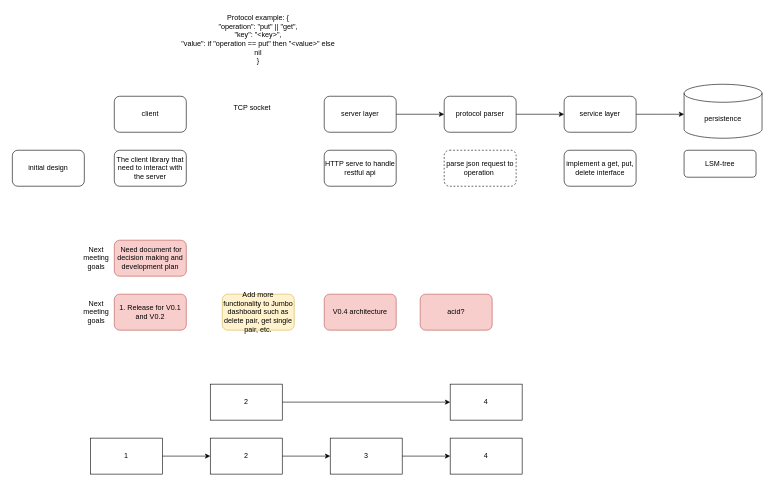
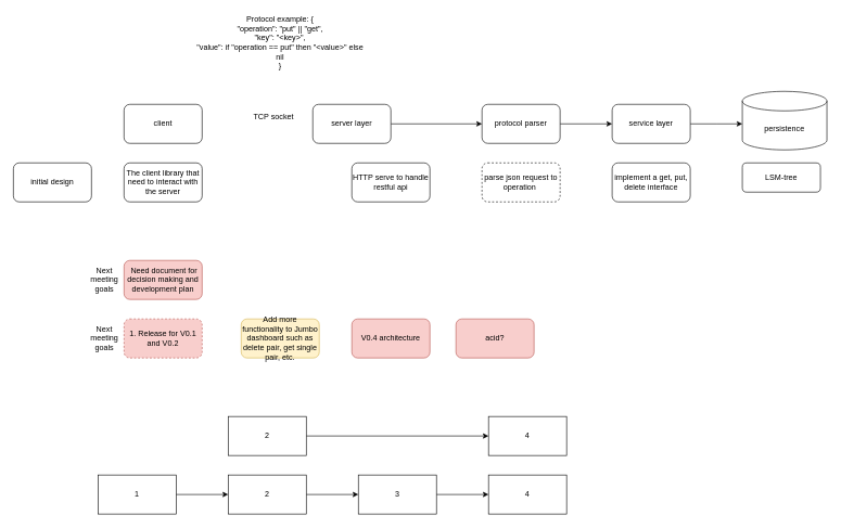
  <mxCell id="0" />
  <mxCell id="1" parent="0" />
  <mxCell id="2" value="client" style="rounded=1;whiteSpace=wrap;html=1;" parent="1" vertex="1"><mxGeometry x="190" y="160" width="120" height="60" as="geometry" /></mxCell>
  <mxCell id="3" value="" style="edgeStyle=orthogonalEdgeStyle;rounded=0;orthogonalLoop=1;jettySize=auto;html=1;" parent="1" source="4" target="8" edge="1"><mxGeometry relative="1" as="geometry" /></mxCell>
- <mxCell id="4" value="server layer" style="rounded=1;whiteSpace=wrap;html=1;" parent="1" vertex="1"><mxGeometry x="540" y="160" width="120" height="60" as="geometry" /></mxCell>
+ <mxCell id="4" value="server layer" style="rounded=1;whiteSpace=wrap;html=1;" parent="1" vertex="1"><mxGeometry x="480" y="160" width="120" height="60" as="geometry" /></mxCell>
  <mxCell id="5" value="TCP socket" style="text;html=1;strokeColor=none;fillColor=none;align=center;verticalAlign=middle;whiteSpace=wrap;rounded=0;" parent="1" vertex="1"><mxGeometry x="380" y="170" width="80" height="20" as="geometry" /></mxCell>
  <mxCell id="6" value="Protocol example: {&lt;br&gt;&quot;operation&quot;: &quot;put&quot; || &quot;get&quot;,&lt;br&gt;&quot;key&quot;: &quot;&amp;lt;key&amp;gt;&quot;,&lt;br&gt;&quot;value&quot;: if &quot;operation == put&quot; then &quot;&amp;lt;value&amp;gt;&quot; else nil&lt;br&gt;}" style="text;html=1;strokeColor=none;fillColor=none;align=center;verticalAlign=middle;whiteSpace=wrap;rounded=0;" parent="1" vertex="1"><mxGeometry x="300" y="20" width="260" height="90" as="geometry" /></mxCell>
  <mxCell id="7" value="" style="edgeStyle=orthogonalEdgeStyle;rounded=0;orthogonalLoop=1;jettySize=auto;html=1;" parent="1" source="8" target="10" edge="1"><mxGeometry relative="1" as="geometry" /></mxCell>
  <mxCell id="8" value="protocol parser" style="rounded=1;whiteSpace=wrap;html=1;" parent="1" vertex="1"><mxGeometry x="740" y="160" width="120" height="60" as="geometry" /></mxCell>
  <mxCell id="9" value="" style="edgeStyle=orthogonalEdgeStyle;rounded=0;orthogonalLoop=1;jettySize=auto;html=1;" parent="1" source="10" edge="1"><mxGeometry relative="1" as="geometry"><mxPoint x="1140" y="190" as="targetPoint" /></mxGeometry></mxCell>
  <mxCell id="10" value="service layer" style="rounded=1;whiteSpace=wrap;html=1;" parent="1" vertex="1"><mxGeometry x="940" y="160" width="120" height="60" as="geometry" /></mxCell>
  <mxCell id="11" value="The client library that need to interact with the server" style="rounded=1;whiteSpace=wrap;html=1;" parent="1" vertex="1"><mxGeometry x="190" y="250" width="120" height="60" as="geometry" /></mxCell>
  <mxCell id="12" value="HTTP serve to handle restful api" style="rounded=1;whiteSpace=wrap;html=1;" parent="1" vertex="1"><mxGeometry x="540" y="250" width="120" height="60" as="geometry" /></mxCell>
  <mxCell id="13" value="parse json request to operation&amp;nbsp;" style="rounded=1;whiteSpace=wrap;html=1;dashed=1;" parent="1" vertex="1"><mxGeometry x="740" y="250" width="120" height="60" as="geometry" /></mxCell>
  <mxCell id="14" value="implement a get, put, delete interface" style="rounded=1;whiteSpace=wrap;html=1;" parent="1" vertex="1"><mxGeometry x="940" y="250" width="120" height="60" as="geometry" /></mxCell>
  <mxCell id="15" value="LSM-tree" style="rounded=1;whiteSpace=wrap;html=1;" parent="1" vertex="1"><mxGeometry x="1140" y="250" width="120" height="45" as="geometry" /></mxCell>
  <mxCell id="16" value="&amp;nbsp;Need document for decision making and development plan" style="rounded=1;whiteSpace=wrap;html=1;fillColor=#f8cecc;strokeColor=#b85450;" parent="1" vertex="1"><mxGeometry x="190" y="400" width="120" height="60" as="geometry" /></mxCell>
  <mxCell id="17" value="V0.4 architecture" style="rounded=1;whiteSpace=wrap;html=1;fillColor=#f8cecc;strokeColor=#b85450;" parent="1" vertex="1"><mxGeometry x="540" y="490" width="120" height="60" as="geometry" /></mxCell>
  <mxCell id="18" value="Add more functionality to Jumbo dashboard such as delete pair, get single pair, etc." style="rounded=1;whiteSpace=wrap;html=1;fillColor=#fff2cc;strokeColor=#d6b656;" parent="1" vertex="1"><mxGeometry x="370" y="490" width="120" height="60" as="geometry" /></mxCell>
  <mxCell id="19" value="Next meeting goals" style="text;html=1;strokeColor=none;fillColor=none;align=center;verticalAlign=middle;whiteSpace=wrap;rounded=0;" parent="1" vertex="1"><mxGeometry y="420" width="40" height="20" as="geometry" x="140" /></mxCell>
  <mxCell id="20" value="initial design" style="rounded=1;whiteSpace=wrap;html=1;" parent="1" vertex="1"><mxGeometry x="20" y="250" width="120" height="60" as="geometry" /></mxCell>
  <mxCell id="21" value="persistence" style="shape=cylinder3;whiteSpace=wrap;html=1;boundedLbl=1;backgroundOutline=1;size=15;" parent="1" vertex="1"><mxGeometry x="1140" y="140" width="130" height="90" as="geometry" /></mxCell>
  <mxCell id="22" value="Next meeting goals" style="text;html=1;strokeColor=none;fillColor=none;align=center;verticalAlign=middle;whiteSpace=wrap;rounded=0;" vertex="1" parent="1"><mxGeometry y="510" width="40" height="20" as="geometry" x="140" /></mxCell>
- <mxCell id="23" value="1. Release for V0.1 and V0.2" style="rounded=1;whiteSpace=wrap;html=1;fillColor=#f8cecc;strokeColor=#b85450;" vertex="1" parent="1"><mxGeometry x="190" y="490" width="120" height="60" as="geometry" /></mxCell>
+ <mxCell id="23" value="1. Release for V0.1 and V0.2" style="rounded=1;whiteSpace=wrap;html=1;fillColor=#f8cecc;strokeColor=#b85450;dashed=1;" vertex="1" parent="1"><mxGeometry x="190" y="490" width="120" height="60" as="geometry" /></mxCell>
  <mxCell id="24" value="acid?" style="rounded=1;whiteSpace=wrap;html=1;fillColor=#f8cecc;strokeColor=#b85450;" vertex="1" parent="1"><mxGeometry x="700" y="490" width="120" height="60" as="geometry" /></mxCell>
  <mxCell id="25" value="" style="edgeStyle=orthogonalEdgeStyle;rounded=0;orthogonalLoop=1;jettySize=auto;html=1;" edge="1" parent="1" source="26" target="28"><mxGeometry relative="1" as="geometry" /></mxCell>
  <mxCell id="26" value="1" style="rounded=0;whiteSpace=wrap;html=1;" vertex="1" parent="1"><mxGeometry x="150" y="730" width="120" height="60" as="geometry" /></mxCell>
  <mxCell id="27" value="" style="edgeStyle=orthogonalEdgeStyle;rounded=0;orthogonalLoop=1;jettySize=auto;html=1;" edge="1" parent="1" source="28" target="30"><mxGeometry relative="1" as="geometry" /></mxCell>
  <mxCell id="28" value="2" style="rounded=0;whiteSpace=wrap;html=1;" vertex="1" parent="1"><mxGeometry x="350" y="730" width="120" height="60" as="geometry" /></mxCell>
  <mxCell id="29" value="" style="edgeStyle=orthogonalEdgeStyle;rounded=0;orthogonalLoop=1;jettySize=auto;html=1;" edge="1" parent="1" source="30" target="31"><mxGeometry relative="1" as="geometry" /></mxCell>
  <mxCell id="30" value="3" style="whiteSpace=wrap;html=1;rounded=0;" vertex="1" parent="1"><mxGeometry x="550" y="730" width="120" height="60" as="geometry" /></mxCell>
  <mxCell id="31" value="4" style="whiteSpace=wrap;html=1;rounded=0;" vertex="1" parent="1"><mxGeometry x="750" y="730" width="120" height="60" as="geometry" /></mxCell>
  <mxCell id="32" value="" style="edgeStyle=orthogonalEdgeStyle;rounded=0;orthogonalLoop=1;jettySize=auto;html=1;" edge="1" parent="1" source="33" target="34"><mxGeometry relative="1" as="geometry" /></mxCell>
  <mxCell id="33" value="2" style="rounded=0;whiteSpace=wrap;html=1;" vertex="1" parent="1"><mxGeometry x="350" y="640" width="120" height="60" as="geometry" /></mxCell>
  <mxCell id="34" value="4" style="rounded=0;whiteSpace=wrap;html=1;" vertex="1" parent="1"><mxGeometry x="750" y="640" width="120" height="60" as="geometry" /></mxCell>
